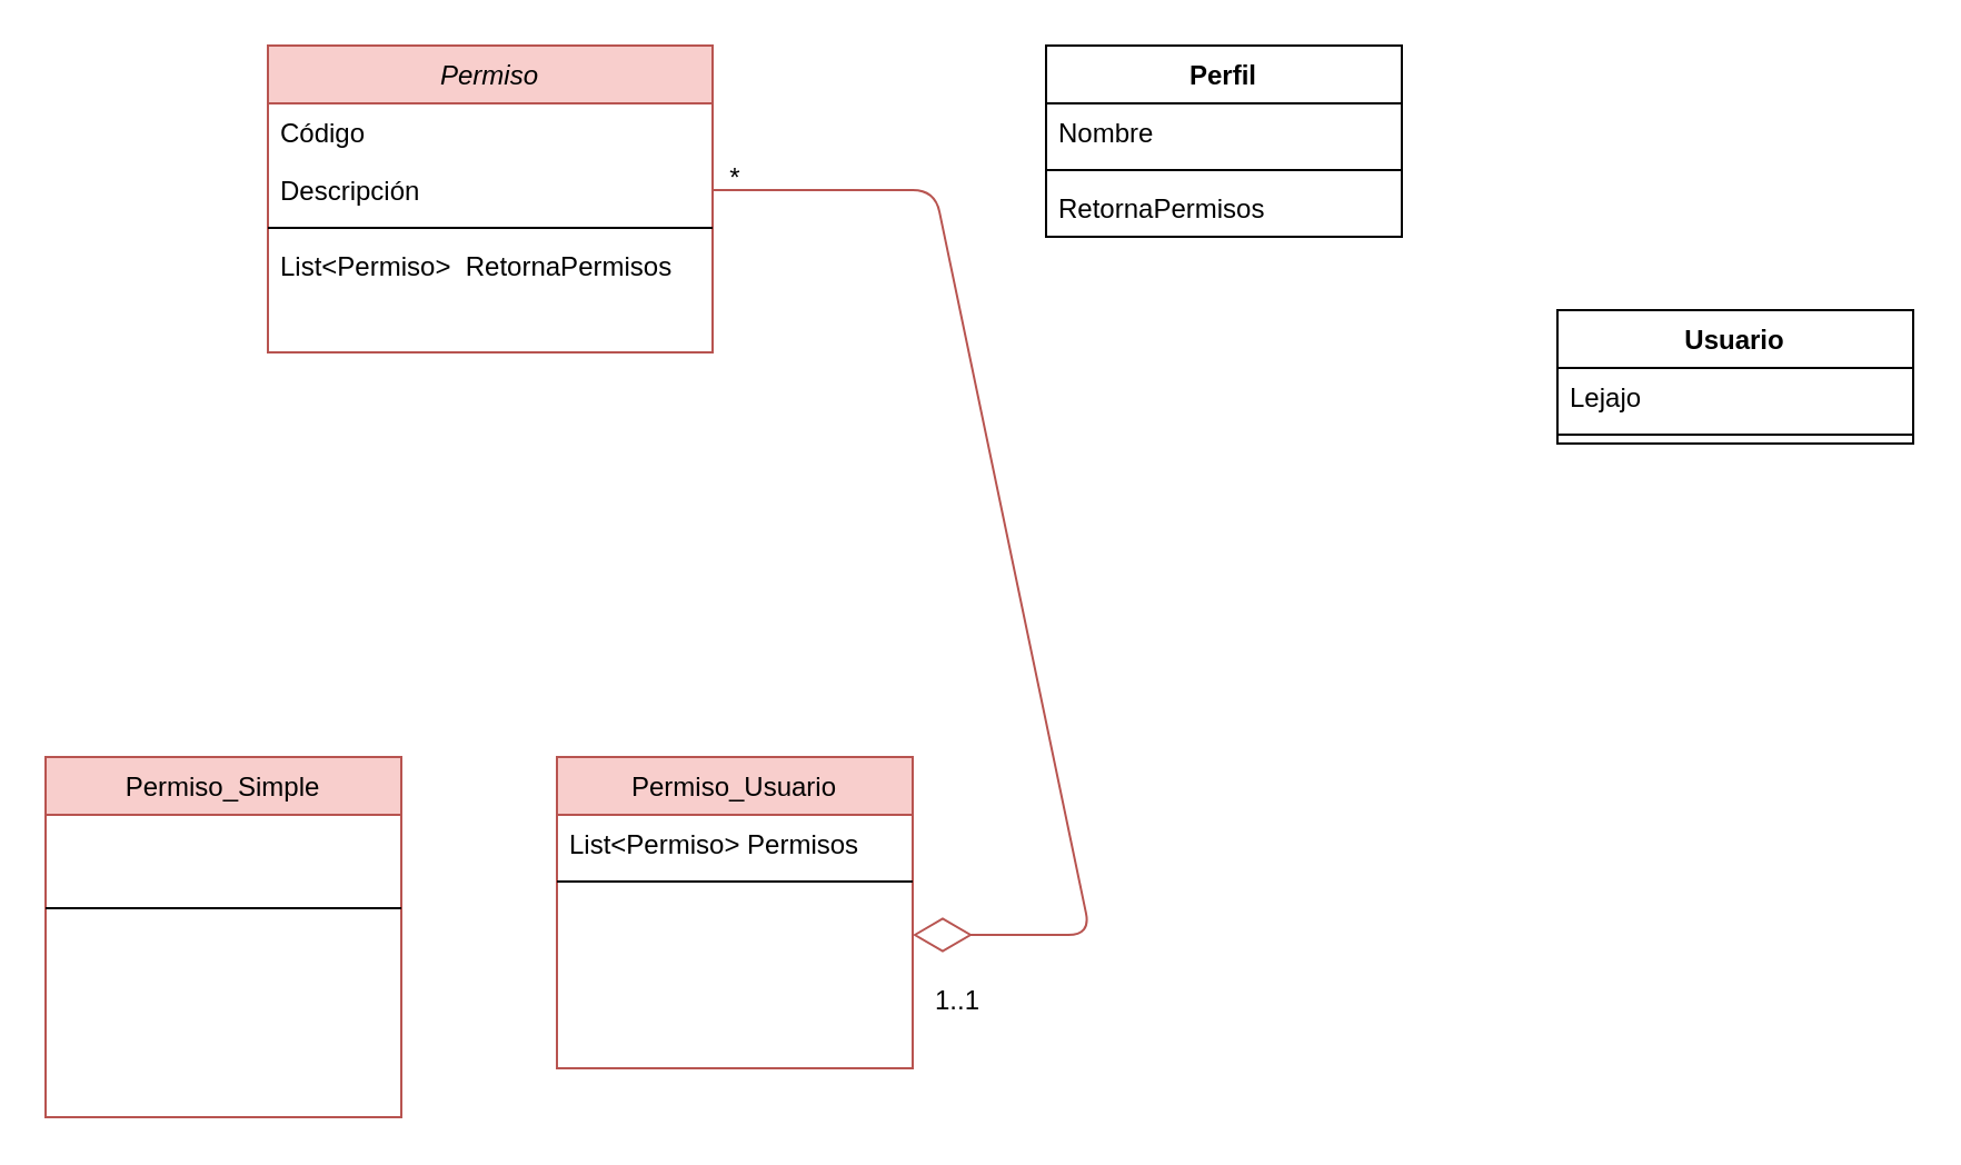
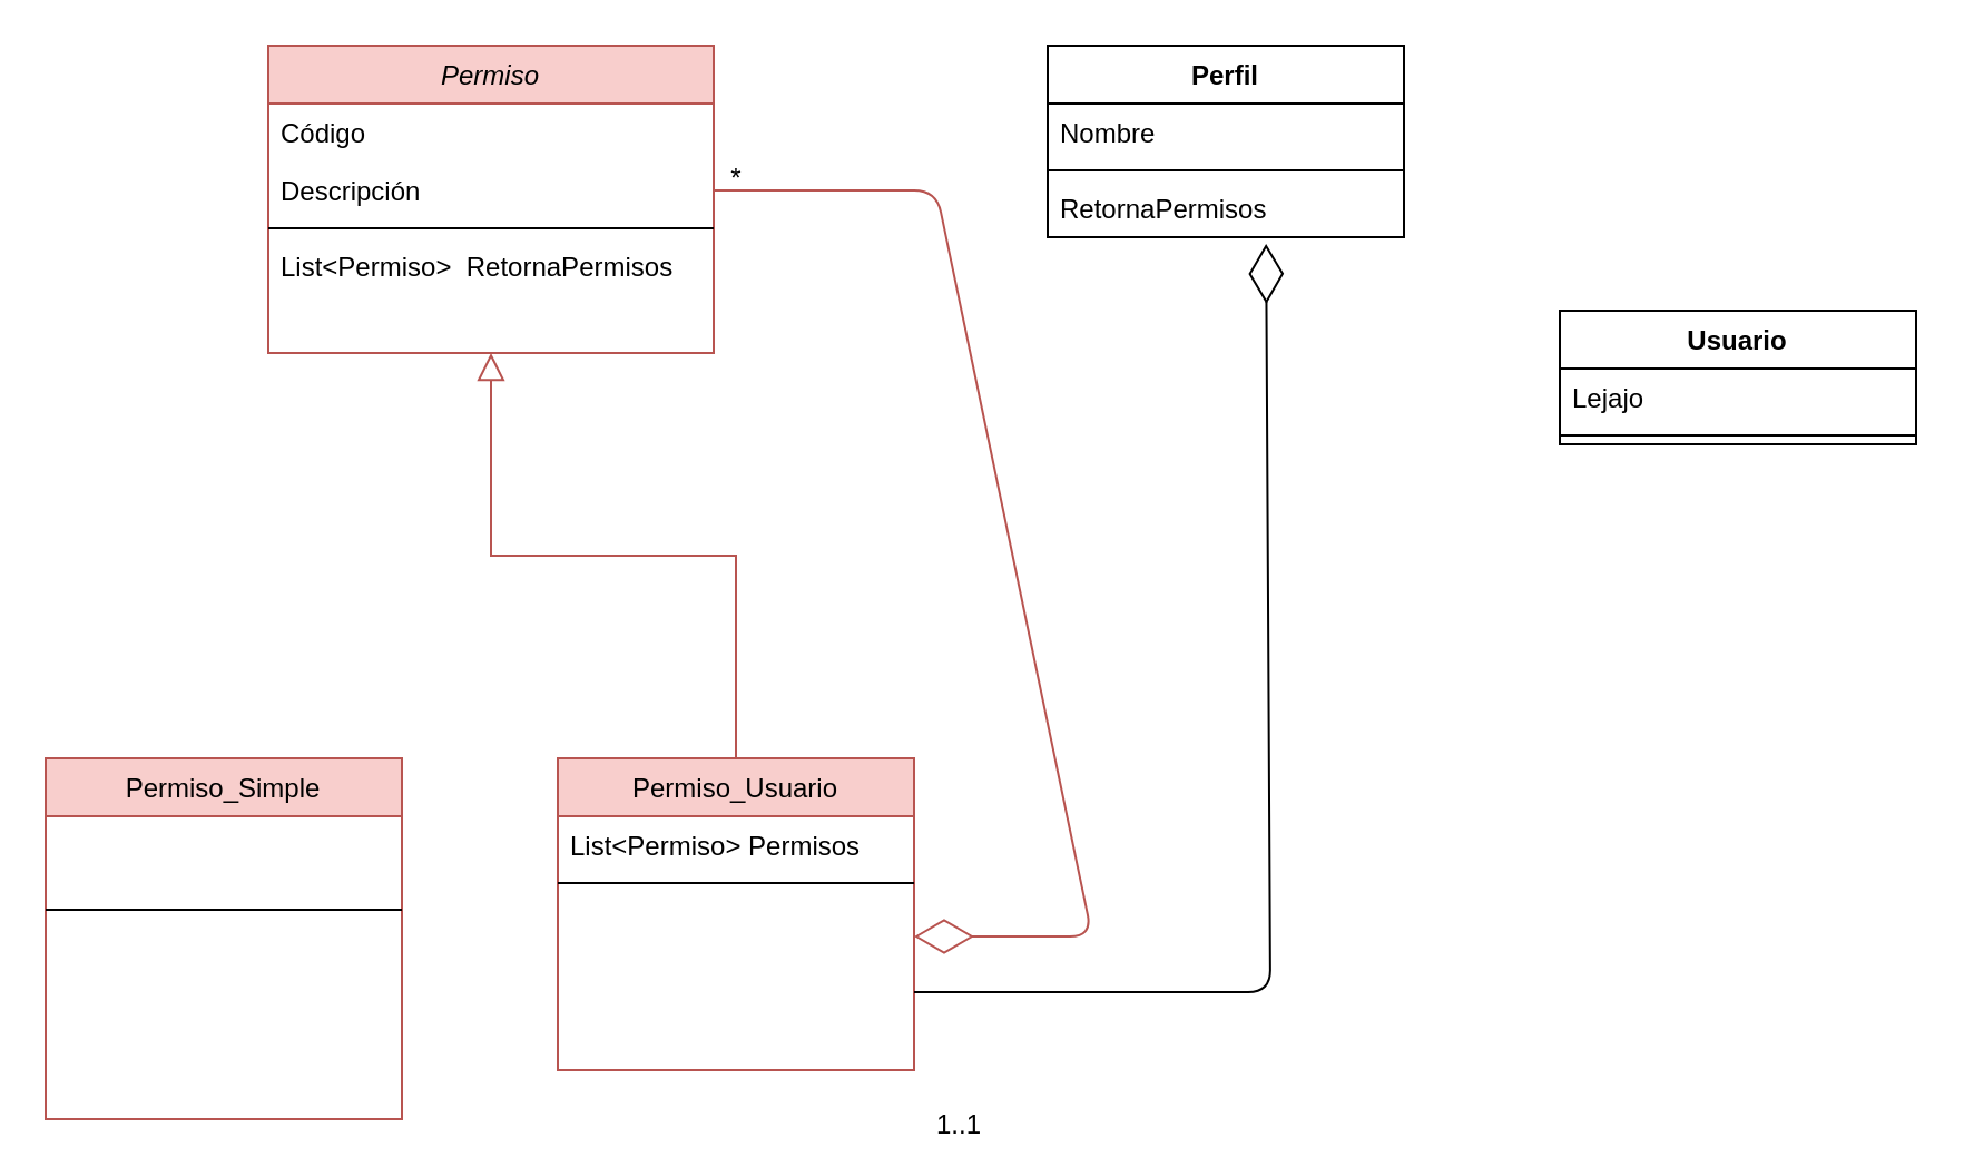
  <mxCell id="0" />
  <mxCell id="1" parent="0" />
  <mxCell id="2" value="Permiso" style="swimlane;fontStyle=2;align=center;verticalAlign=top;childLayout=stackLayout;horizontal=1;startSize=26;horizontalStack=0;resizeParent=1;resizeLast=0;collapsible=1;marginBottom=0;rounded=0;shadow=0;strokeWidth=1;fillColor=#f8cecc;strokeColor=#b85450;" parent="1" vertex="1"><mxGeometry x="120" y="20" width="200" height="138" as="geometry"><mxRectangle x="230" y="140" width="160" height="26" as="alternateBounds" /></mxGeometry></mxCell>
  <mxCell id="3" value="Código" style="text;align=left;verticalAlign=top;spacingLeft=4;spacingRight=4;overflow=hidden;rotatable=0;points=[[0,0.5],[1,0.5]];portConstraint=eastwest;" parent="2" vertex="1"><mxGeometry y="26" width="200" height="26" as="geometry" /></mxCell>
  <mxCell id="4" value="Descripción" style="text;align=left;verticalAlign=top;spacingLeft=4;spacingRight=4;overflow=hidden;rotatable=0;points=[[0,0.5],[1,0.5]];portConstraint=eastwest;rounded=0;shadow=0;html=0;" parent="2" vertex="1"><mxGeometry y="52" width="200" height="26" as="geometry" /></mxCell>
  <mxCell id="5" value="" style="line;html=1;strokeWidth=1;align=left;verticalAlign=middle;spacingTop=-1;spacingLeft=3;spacingRight=3;rotatable=0;labelPosition=right;points=[];portConstraint=eastwest;" parent="2" vertex="1"><mxGeometry y="78" width="200" height="8" as="geometry" /></mxCell>
  <mxCell id="6" value="List&lt;Permiso&gt;  RetornaPermisos" style="text;align=left;verticalAlign=top;spacingLeft=4;spacingRight=4;overflow=hidden;rotatable=0;points=[[0,0.5],[1,0.5]];portConstraint=eastwest;" parent="2" vertex="1"><mxGeometry y="86" width="200" height="26" as="geometry" /></mxCell>
  <mxCell id="7" value="Permiso_Simple" style="swimlane;fontStyle=0;align=center;verticalAlign=top;childLayout=stackLayout;horizontal=1;startSize=26;horizontalStack=0;resizeParent=1;resizeLast=0;collapsible=1;marginBottom=0;rounded=0;shadow=0;strokeWidth=1;fillColor=#f8cecc;strokeColor=#b85450;" parent="1" vertex="1"><mxGeometry x="20" y="340" width="160" height="162" as="geometry"><mxRectangle x="130" y="380" width="160" height="26" as="alternateBounds" /></mxGeometry></mxCell>
  <mxCell id="8" value="" style="line;html=1;strokeWidth=1;align=left;verticalAlign=middle;spacingTop=-1;spacingLeft=3;spacingRight=3;rotatable=0;labelPosition=right;points=[];portConstraint=eastwest;" parent="7" vertex="1"><mxGeometry y="26" width="160" height="84" as="geometry" /></mxCell>
  <mxCell id="9" value=" " style="text;align=left;verticalAlign=top;spacingLeft=4;spacingRight=4;overflow=hidden;rotatable=0;points=[[0,0.5],[1,0.5]];portConstraint=eastwest;fontStyle=4" parent="7" vertex="1"><mxGeometry y="110" width="160" height="26" as="geometry" /></mxCell>
  <mxCell id="10" value=" " style="text;align=left;verticalAlign=top;spacingLeft=4;spacingRight=4;overflow=hidden;rotatable=0;points=[[0,0.5],[1,0.5]];portConstraint=eastwest;" parent="7" vertex="1"><mxGeometry y="136" width="160" height="26" as="geometry" /></mxCell>
  <mxCell id="11" value="Permiso_Usuario&#10;" style="swimlane;fontStyle=0;align=center;verticalAlign=top;childLayout=stackLayout;horizontal=1;startSize=26;horizontalStack=0;resizeParent=1;resizeLast=0;collapsible=1;marginBottom=0;rounded=0;shadow=0;strokeWidth=1;fillColor=#f8cecc;strokeColor=#b85450;" parent="1" vertex="1"><mxGeometry x="250" y="340" width="160" height="140" as="geometry"><mxRectangle x="340" y="380" width="170" height="26" as="alternateBounds" /></mxGeometry></mxCell>
  <mxCell id="12" value="List&lt;Permiso&gt; Permisos" style="text;align=left;verticalAlign=top;spacingLeft=4;spacingRight=4;overflow=hidden;rotatable=0;points=[[0,0.5],[1,0.5]];portConstraint=eastwest;" parent="11" vertex="1"><mxGeometry y="26" width="160" height="26" as="geometry" /></mxCell>
  <mxCell id="13" value="" style="line;html=1;strokeWidth=1;align=left;verticalAlign=middle;spacingTop=-1;spacingLeft=3;spacingRight=3;rotatable=0;labelPosition=right;points=[];portConstraint=eastwest;" parent="11" vertex="1"><mxGeometry y="52" width="160" height="8" as="geometry" /></mxCell>
+ <mxCell id="14" value="" style="endArrow=block;endSize=10;endFill=0;shadow=0;strokeWidth=1;rounded=0;edgeStyle=elbowEdgeStyle;elbow=vertical;fillColor=#f8cecc;strokeColor=#b85450;" parent="1" source="11" target="2" edge="1"><mxGeometry width="160" relative="1" as="geometry"><mxPoint x="110" y="353" as="sourcePoint" /><mxPoint x="210" y="251" as="targetPoint" /></mxGeometry></mxCell>
  <mxCell id="15" value="Perfil" style="swimlane;fontStyle=1;align=center;verticalAlign=top;childLayout=stackLayout;horizontal=1;startSize=26;horizontalStack=0;resizeParent=1;resizeParentMax=0;resizeLast=0;collapsible=1;marginBottom=0;" parent="1" vertex="1"><mxGeometry x="470" y="20" width="160" height="86" as="geometry" /></mxCell>
  <mxCell id="16" value="Nombre" style="text;strokeColor=none;fillColor=none;align=left;verticalAlign=top;spacingLeft=4;spacingRight=4;overflow=hidden;rotatable=0;points=[[0,0.5],[1,0.5]];portConstraint=eastwest;" parent="15" vertex="1"><mxGeometry y="26" width="160" height="26" as="geometry" /></mxCell>
  <mxCell id="17" value="" style="line;strokeWidth=1;fillColor=none;align=left;verticalAlign=middle;spacingTop=-1;spacingLeft=3;spacingRight=3;rotatable=0;labelPosition=right;points=[];portConstraint=eastwest;" parent="15" vertex="1"><mxGeometry y="52" width="160" height="8" as="geometry" /></mxCell>
  <mxCell id="18" value="RetornaPermisos&#10;" style="text;strokeColor=none;fillColor=none;align=left;verticalAlign=top;spacingLeft=4;spacingRight=4;overflow=hidden;rotatable=0;points=[[0,0.5],[1,0.5]];portConstraint=eastwest;" parent="15" vertex="1"><mxGeometry y="60" width="160" height="26" as="geometry" /></mxCell>
  <mxCell id="19" value="Usuario" style="swimlane;fontStyle=1;align=center;verticalAlign=top;childLayout=stackLayout;horizontal=1;startSize=26;horizontalStack=0;resizeParent=1;resizeParentMax=0;resizeLast=0;collapsible=1;marginBottom=0;" parent="1" vertex="1"><mxGeometry x="700" y="139" width="160" height="60" as="geometry" /></mxCell>
  <mxCell id="20" value="Lejajo" style="text;strokeColor=none;fillColor=none;align=left;verticalAlign=top;spacingLeft=4;spacingRight=4;overflow=hidden;rotatable=0;points=[[0,0.5],[1,0.5]];portConstraint=eastwest;" parent="19" vertex="1"><mxGeometry y="26" width="160" height="26" as="geometry" /></mxCell>
  <mxCell id="21" value="" style="line;strokeWidth=1;fillColor=none;align=left;verticalAlign=middle;spacingTop=-1;spacingLeft=3;spacingRight=3;rotatable=0;labelPosition=right;points=[];portConstraint=eastwest;" parent="19" vertex="1"><mxGeometry y="52" width="160" height="8" as="geometry" /></mxCell>
+ <mxCell id="22" value="" style="endArrow=diamondThin;endFill=0;endSize=24;html=1;entryX=0.613;entryY=1.115;entryDx=0;entryDy=0;entryPerimeter=0;exitX=1;exitY=0.75;exitDx=0;exitDy=0;" parent="1" source="11" target="18" edge="1"><mxGeometry width="160" relative="1" as="geometry"><mxPoint x="370" y="250" as="sourcePoint" /><mxPoint x="530" y="250" as="targetPoint" /><Array as="points"><mxPoint x="570" y="445" /></Array></mxGeometry></mxCell>
  <mxCell id="23" value="" style="endArrow=diamondThin;endFill=0;endSize=24;html=1;exitX=1;exitY=0.5;exitDx=0;exitDy=0;fillColor=#f8cecc;strokeColor=#b85450;" parent="1" source="4" edge="1"><mxGeometry width="160" relative="1" as="geometry"><mxPoint x="370" y="250" as="sourcePoint" /><mxPoint x="410" y="420" as="targetPoint" /><Array as="points"><mxPoint x="420" y="85" /><mxPoint x="490" y="420" /></Array></mxGeometry></mxCell>
  <mxCell id="24" value="*" style="text;html=1;align=center;verticalAlign=middle;resizable=0;points=[];autosize=1;strokeColor=none;" parent="1" vertex="1"><mxGeometry x="320" y="70" width="20" height="20" as="geometry" /></mxCell>
- <mxCell id="25" value="1..1&lt;br&gt;" style="text;html=1;align=center;verticalAlign=middle;resizable=0;points=[];autosize=1;strokeColor=none;" parent="1" vertex="1"><mxGeometry x="410" y="440" width="40" height="20" as="geometry" /></mxCell>
+ <mxCell id="25" value="1..1&lt;br&gt;" style="text;html=1;align=center;verticalAlign=middle;resizable=0;points=[];autosize=1;strokeColor=none;" parent="1" vertex="1"><mxGeometry x="410" y="495" width="40" height="20" as="geometry" /></mxCell>
